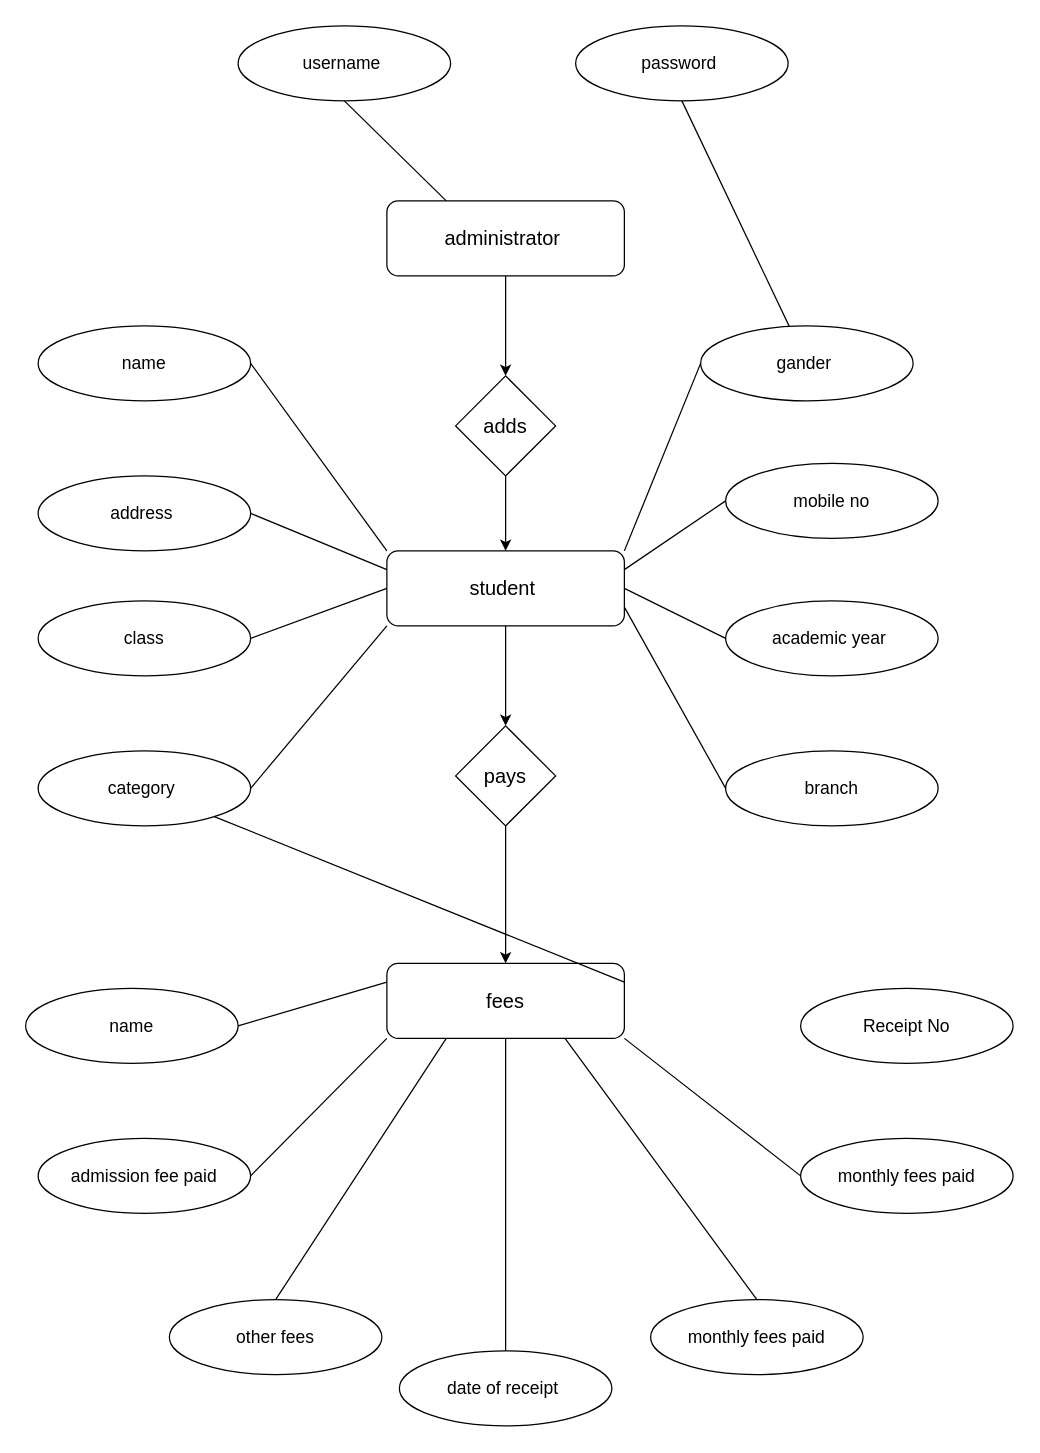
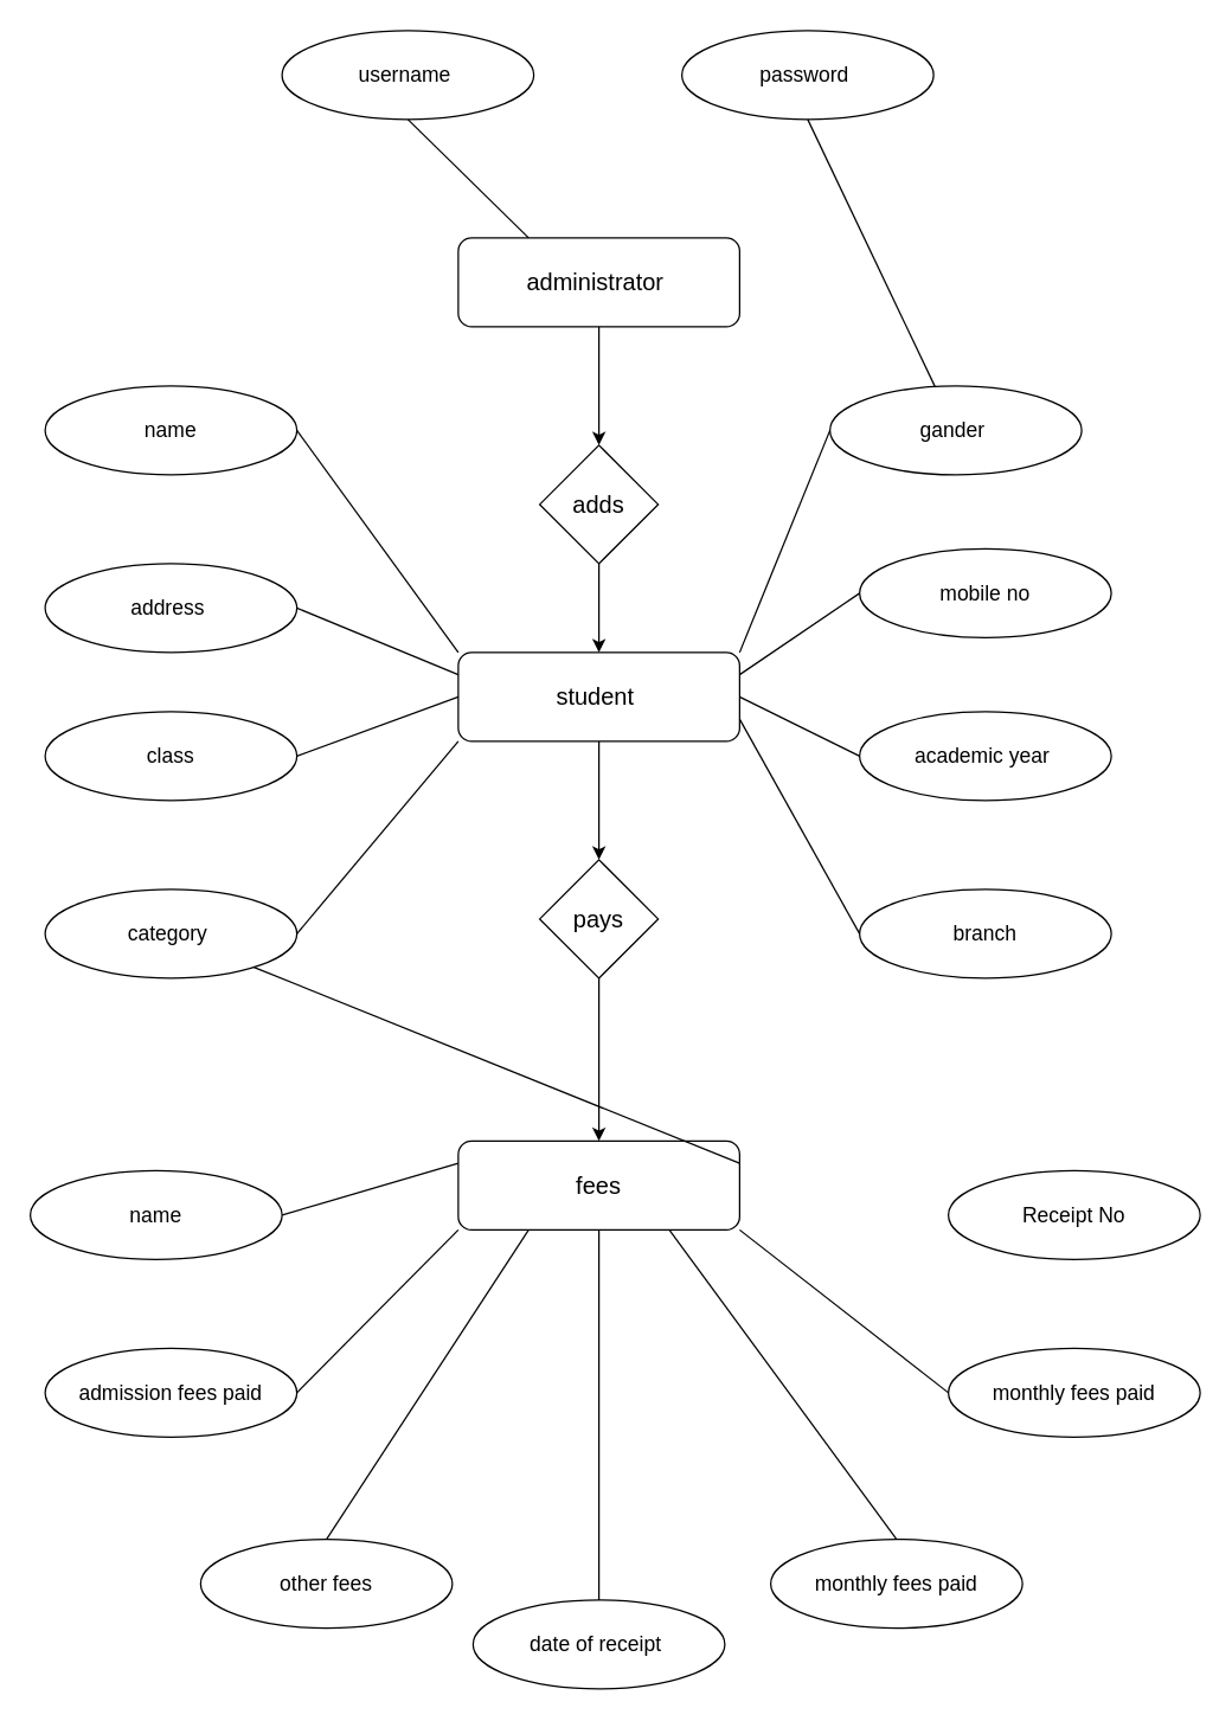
  <mxCell id="0" />
  <mxCell id="1" parent="0" />
  <mxCell id="2" value="&lt;font style=&quot;font-size: 14px;&quot;&gt;username&amp;nbsp;&lt;/font&gt;" style="ellipse;whiteSpace=wrap;html=1;" vertex="1" parent="1"><mxGeometry x="190" y="20" width="170" height="60" as="geometry" /></mxCell>
  <mxCell id="3" value="&lt;span style=&quot;font-size: 14px;&quot;&gt;password&amp;nbsp;&lt;/span&gt;" style="ellipse;whiteSpace=wrap;html=1;" vertex="1" parent="1"><mxGeometry x="460" y="20" width="170" height="60" as="geometry" /></mxCell>
  <mxCell id="4" style="edgeStyle=orthogonalEdgeStyle;rounded=0;orthogonalLoop=1;jettySize=auto;html=1;exitX=0.5;exitY=1;exitDx=0;exitDy=0;entryX=0.5;entryY=0;entryDx=0;entryDy=0;" edge="1" parent="1" source="5" target="7"><mxGeometry relative="1" as="geometry" /></mxCell>
  <mxCell id="5" value="&lt;font size=&quot;3&quot;&gt;administrator&amp;nbsp;&lt;/font&gt;" style="rounded=1;whiteSpace=wrap;html=1;" vertex="1" parent="1"><mxGeometry x="309" y="160" width="190" height="60" as="geometry" /></mxCell>
  <mxCell id="6" style="edgeStyle=orthogonalEdgeStyle;rounded=0;orthogonalLoop=1;jettySize=auto;html=1;exitX=0.5;exitY=1;exitDx=0;exitDy=0;entryX=0.5;entryY=0;entryDx=0;entryDy=0;" edge="1" parent="1" source="7" target="9"><mxGeometry relative="1" as="geometry" /></mxCell>
  <mxCell id="7" value="&lt;font size=&quot;3&quot;&gt;adds&lt;/font&gt;" style="rhombus;whiteSpace=wrap;html=1;" vertex="1" parent="1"><mxGeometry x="364" y="300" width="80" height="80" as="geometry" /></mxCell>
  <mxCell id="8" style="edgeStyle=orthogonalEdgeStyle;rounded=0;orthogonalLoop=1;jettySize=auto;html=1;exitX=0.5;exitY=1;exitDx=0;exitDy=0;entryX=0.5;entryY=0;entryDx=0;entryDy=0;" edge="1" parent="1" source="9" target="20"><mxGeometry relative="1" as="geometry" /></mxCell>
  <mxCell id="9" value="&lt;font size=&quot;3&quot;&gt;student&amp;nbsp;&lt;/font&gt;" style="rounded=1;whiteSpace=wrap;html=1;" vertex="1" parent="1"><mxGeometry x="309" y="440" width="190" height="60" as="geometry" /></mxCell>
  <mxCell id="10" value="&lt;font style=&quot;font-size: 14px;&quot;&gt;name&lt;/font&gt;" style="ellipse;whiteSpace=wrap;html=1;" vertex="1" parent="1"><mxGeometry x="30" y="260" width="170" height="60" as="geometry" /></mxCell>
  <mxCell id="11" value="&lt;span style=&quot;font-size: 14px;&quot;&gt;address&amp;nbsp;&lt;/span&gt;" style="ellipse;whiteSpace=wrap;html=1;" vertex="1" parent="1"><mxGeometry x="30" y="380" width="170" height="60" as="geometry" /></mxCell>
  <mxCell id="12" value="&lt;span style=&quot;font-size: 14px;&quot;&gt;class&lt;br&gt;&lt;/span&gt;" style="ellipse;whiteSpace=wrap;html=1;" vertex="1" parent="1"><mxGeometry x="30" y="480" width="170" height="60" as="geometry" /></mxCell>
  <mxCell id="13" value="&lt;span style=&quot;font-size: 14px;&quot;&gt;category&amp;nbsp;&lt;br&gt;&lt;/span&gt;" style="ellipse;whiteSpace=wrap;html=1;" vertex="1" parent="1"><mxGeometry x="30" y="600" width="170" height="60" as="geometry" /></mxCell>
  <mxCell id="14" value="&lt;span style=&quot;font-size: 14px;&quot;&gt;gander&amp;nbsp;&lt;/span&gt;" style="ellipse;whiteSpace=wrap;html=1;" vertex="1" parent="1"><mxGeometry x="560" y="260" width="170" height="60" as="geometry" /></mxCell>
  <mxCell id="15" value="&lt;span style=&quot;font-size: 14px;&quot;&gt;mobile no&lt;/span&gt;" style="ellipse;whiteSpace=wrap;html=1;" vertex="1" parent="1"><mxGeometry x="580" y="370" width="170" height="60" as="geometry" /></mxCell>
  <mxCell id="16" value="&lt;span style=&quot;font-size: 14px;&quot;&gt;academic year&amp;nbsp;&lt;/span&gt;" style="ellipse;whiteSpace=wrap;html=1;" vertex="1" parent="1"><mxGeometry x="580" y="480" width="170" height="60" as="geometry" /></mxCell>
  <mxCell id="17" value="&lt;font style=&quot;font-size: 14px;&quot;&gt;branch&lt;br&gt;&lt;/font&gt;" style="ellipse;whiteSpace=wrap;html=1;" vertex="1" parent="1"><mxGeometry x="580" y="600" width="170" height="60" as="geometry" /></mxCell>
  <mxCell id="18" value="&lt;font size=&quot;3&quot;&gt;fees&lt;br&gt;&lt;/font&gt;" style="rounded=1;whiteSpace=wrap;html=1;" vertex="1" parent="1"><mxGeometry x="309" y="770" width="190" height="60" as="geometry" /></mxCell>
  <mxCell id="19" style="edgeStyle=orthogonalEdgeStyle;rounded=0;orthogonalLoop=1;jettySize=auto;html=1;exitX=0.5;exitY=1;exitDx=0;exitDy=0;entryX=0.5;entryY=0;entryDx=0;entryDy=0;" edge="1" parent="1" source="20" target="18"><mxGeometry relative="1" as="geometry" /></mxCell>
  <mxCell id="20" value="&lt;font size=&quot;3&quot;&gt;pays&lt;/font&gt;" style="rhombus;whiteSpace=wrap;html=1;" vertex="1" parent="1"><mxGeometry x="364" y="580" width="80" height="80" as="geometry" /></mxCell>
  <mxCell id="21" value="&lt;span style=&quot;font-size: 14px;&quot;&gt;name&lt;br&gt;&lt;/span&gt;" style="ellipse;whiteSpace=wrap;html=1;" vertex="1" parent="1"><mxGeometry x="20" y="790" width="170" height="60" as="geometry" /></mxCell>
- <mxCell id="22" value="&lt;span style=&quot;font-size: 14px;&quot;&gt;admission fee paid&lt;br&gt;&lt;/span&gt;" style="ellipse;whiteSpace=wrap;html=1;" vertex="1" parent="1"><mxGeometry x="30" y="910" width="170" height="60" as="geometry" /></mxCell>
+ <mxCell id="22" value="&lt;span style=&quot;font-size: 14px;&quot;&gt;admission fees paid&lt;br&gt;&lt;/span&gt;" style="ellipse;whiteSpace=wrap;html=1;" vertex="1" parent="1"><mxGeometry x="30" y="910" width="170" height="60" as="geometry" /></mxCell>
  <mxCell id="23" value="&lt;span style=&quot;font-size: 14px;&quot;&gt;other fees&lt;br&gt;&lt;/span&gt;" style="ellipse;whiteSpace=wrap;html=1;" vertex="1" parent="1"><mxGeometry x="135" y="1039" width="170" height="60" as="geometry" /></mxCell>
  <mxCell id="24" value="&lt;font style=&quot;font-size: 14px;&quot;&gt;date of receipt&amp;nbsp;&lt;/font&gt;&lt;span style=&quot;font-size: 14px;&quot;&gt;&lt;br&gt;&lt;/span&gt;" style="ellipse;whiteSpace=wrap;html=1;" vertex="1" parent="1"><mxGeometry x="319" y="1080" width="170" height="60" as="geometry" /></mxCell>
  <mxCell id="25" value="&lt;span style=&quot;font-size: 14px;&quot;&gt;monthly fees paid&lt;br&gt;&lt;/span&gt;" style="ellipse;whiteSpace=wrap;html=1;" vertex="1" parent="1"><mxGeometry x="520" y="1039" width="170" height="60" as="geometry" /></mxCell>
  <mxCell id="26" value="&lt;span style=&quot;font-size: 14px;&quot;&gt;monthly fees paid&lt;br&gt;&lt;/span&gt;" style="ellipse;whiteSpace=wrap;html=1;" vertex="1" parent="1"><mxGeometry x="640" y="910" width="170" height="60" as="geometry" /></mxCell>
  <mxCell id="27" value="&lt;span style=&quot;font-size: 14px;&quot;&gt;Receipt No&lt;br&gt;&lt;/span&gt;" style="ellipse;whiteSpace=wrap;html=1;" vertex="1" parent="1"><mxGeometry x="640" y="790" width="170" height="60" as="geometry" /></mxCell>
  <mxCell id="28" value="" style="endArrow=none;html=1;rounded=0;exitX=0.5;exitY=1;exitDx=0;exitDy=0;entryX=0.25;entryY=0;entryDx=0;entryDy=0;" edge="1" parent="1" source="2" target="5"><mxGeometry width="50" height="50" relative="1" as="geometry"><mxPoint x="440" y="80" as="sourcePoint" /><mxPoint x="490" y="30" as="targetPoint" /></mxGeometry></mxCell>
  <mxCell id="29" value="" style="endArrow=none;html=1;rounded=0;exitX=0.5;exitY=1;exitDx=0;exitDy=0;" edge="1" parent="1" source="3" target="14"><mxGeometry width="50" height="50" relative="1" as="geometry"><mxPoint x="460" y="70" as="sourcePoint" /><mxPoint x="603" y="150" as="targetPoint" /></mxGeometry></mxCell>
  <mxCell id="30" value="" style="endArrow=none;html=1;rounded=0;exitX=0;exitY=0;exitDx=0;exitDy=0;entryX=1;entryY=0.5;entryDx=0;entryDy=0;" edge="1" parent="1" source="9" target="10"><mxGeometry width="50" height="50" relative="1" as="geometry"><mxPoint x="555" y="90" as="sourcePoint" /><mxPoint x="453" y="170" as="targetPoint" /></mxGeometry></mxCell>
  <mxCell id="31" value="" style="endArrow=none;html=1;rounded=0;exitX=0;exitY=0.25;exitDx=0;exitDy=0;entryX=1;entryY=0.5;entryDx=0;entryDy=0;" edge="1" parent="1" source="9" target="11"><mxGeometry width="50" height="50" relative="1" as="geometry"><mxPoint x="319" y="450" as="sourcePoint" /><mxPoint x="210" y="300" as="targetPoint" /></mxGeometry></mxCell>
  <mxCell id="32" value="" style="endArrow=none;html=1;rounded=0;exitX=0;exitY=0.5;exitDx=0;exitDy=0;entryX=1;entryY=0.5;entryDx=0;entryDy=0;" edge="1" parent="1" source="9" target="12"><mxGeometry width="50" height="50" relative="1" as="geometry"><mxPoint x="319" y="465" as="sourcePoint" /><mxPoint x="210" y="420" as="targetPoint" /></mxGeometry></mxCell>
  <mxCell id="33" value="" style="endArrow=none;html=1;rounded=0;exitX=0;exitY=1;exitDx=0;exitDy=0;entryX=1;entryY=0.5;entryDx=0;entryDy=0;" edge="1" parent="1" source="9" target="13"><mxGeometry width="50" height="50" relative="1" as="geometry"><mxPoint x="319" y="480" as="sourcePoint" /><mxPoint x="210" y="520" as="targetPoint" /></mxGeometry></mxCell>
  <mxCell id="34" value="" style="endArrow=none;html=1;rounded=0;exitX=0;exitY=0.5;exitDx=0;exitDy=0;entryX=1;entryY=0;entryDx=0;entryDy=0;" edge="1" parent="1" source="14" target="9"><mxGeometry width="50" height="50" relative="1" as="geometry"><mxPoint x="319" y="510" as="sourcePoint" /><mxPoint x="210" y="640" as="targetPoint" /></mxGeometry></mxCell>
  <mxCell id="35" value="" style="endArrow=none;html=1;rounded=0;exitX=0;exitY=0.5;exitDx=0;exitDy=0;entryX=1;entryY=0.25;entryDx=0;entryDy=0;" edge="1" parent="1" source="15" target="9"><mxGeometry width="50" height="50" relative="1" as="geometry"><mxPoint x="570" y="300" as="sourcePoint" /><mxPoint x="509" y="450" as="targetPoint" /></mxGeometry></mxCell>
  <mxCell id="36" value="" style="endArrow=none;html=1;rounded=0;entryX=1;entryY=0.5;entryDx=0;entryDy=0;exitX=0;exitY=0.5;exitDx=0;exitDy=0;" edge="1" parent="1" source="16" target="9"><mxGeometry width="50" height="50" relative="1" as="geometry"><mxPoint x="570" y="500" as="sourcePoint" /><mxPoint x="509" y="465" as="targetPoint" /></mxGeometry></mxCell>
  <mxCell id="37" value="" style="endArrow=none;html=1;rounded=0;entryX=1;entryY=0.75;entryDx=0;entryDy=0;exitX=0;exitY=0.5;exitDx=0;exitDy=0;" edge="1" parent="1" source="17" target="9"><mxGeometry width="50" height="50" relative="1" as="geometry"><mxPoint x="590" y="520" as="sourcePoint" /><mxPoint x="509" y="480" as="targetPoint" /></mxGeometry></mxCell>
  <mxCell id="38" value="" style="endArrow=none;html=1;rounded=0;exitX=0;exitY=0.25;exitDx=0;exitDy=0;entryX=1;entryY=0.5;entryDx=0;entryDy=0;" edge="1" parent="1" source="18" target="21"><mxGeometry width="50" height="50" relative="1" as="geometry"><mxPoint x="319" y="510" as="sourcePoint" /><mxPoint x="210" y="640" as="targetPoint" /></mxGeometry></mxCell>
  <mxCell id="39" value="" style="endArrow=none;html=1;rounded=0;exitX=0;exitY=1;exitDx=0;exitDy=0;entryX=1;entryY=0.5;entryDx=0;entryDy=0;" edge="1" parent="1" source="18" target="22"><mxGeometry width="50" height="50" relative="1" as="geometry"><mxPoint x="319" y="810" as="sourcePoint" /><mxPoint x="205" y="890" as="targetPoint" /></mxGeometry></mxCell>
  <mxCell id="40" value="" style="endArrow=none;html=1;rounded=0;exitX=0.25;exitY=1;exitDx=0;exitDy=0;entryX=0.5;entryY=0;entryDx=0;entryDy=0;" edge="1" parent="1" source="18" target="23"><mxGeometry width="50" height="50" relative="1" as="geometry"><mxPoint x="319" y="840" as="sourcePoint" /><mxPoint x="215" y="980" as="targetPoint" /></mxGeometry></mxCell>
  <mxCell id="41" value="" style="endArrow=none;html=1;rounded=0;exitX=0.5;exitY=1;exitDx=0;exitDy=0;" edge="1" parent="1" source="18" target="24"><mxGeometry width="50" height="50" relative="1" as="geometry"><mxPoint x="367" y="840" as="sourcePoint" /><mxPoint x="430" y="1070" as="targetPoint" /></mxGeometry></mxCell>
  <mxCell id="42" value="" style="endArrow=none;html=1;rounded=0;exitX=0.75;exitY=1;exitDx=0;exitDy=0;entryX=0.5;entryY=0;entryDx=0;entryDy=0;" edge="1" parent="1" source="18" target="25"><mxGeometry width="50" height="50" relative="1" as="geometry"><mxPoint x="414" y="840" as="sourcePoint" /><mxPoint x="437" y="1090" as="targetPoint" /></mxGeometry></mxCell>
  <mxCell id="43" value="" style="endArrow=none;html=1;rounded=0;exitX=1;exitY=1;exitDx=0;exitDy=0;entryX=0;entryY=0.5;entryDx=0;entryDy=0;" edge="1" parent="1" source="18" target="26"><mxGeometry width="50" height="50" relative="1" as="geometry"><mxPoint x="462" y="840" as="sourcePoint" /><mxPoint x="590" y="960" as="targetPoint" /></mxGeometry></mxCell>
  <mxCell id="44" value="" style="endArrow=none;html=1;rounded=0;exitX=1;exitY=0.25;exitDx=0;exitDy=0;" edge="1" parent="1" source="18" target="13"><mxGeometry width="50" height="50" relative="1" as="geometry"><mxPoint x="462" y="840" as="sourcePoint" /><mxPoint x="615" y="1049" as="targetPoint" /></mxGeometry></mxCell>
